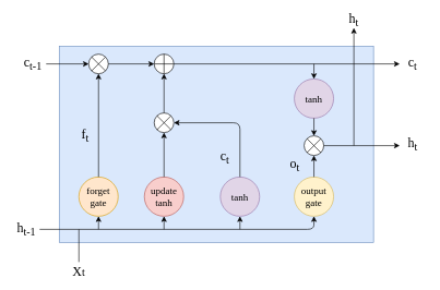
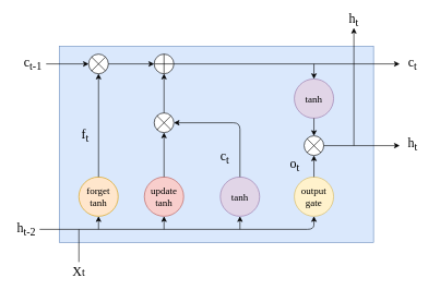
  <mxCell id="0" />
  <mxCell id="1" parent="0" />
  <mxCell id="2" value="" style="rounded=0;whiteSpace=wrap;html=1;fillColor=#dae8fc;strokeColor=#6c8ebf;" parent="1" vertex="1"><mxGeometry x="90" y="70" width="480" height="300" as="geometry" /></mxCell>
  <mxCell id="3" value="" style="ellipse;whiteSpace=wrap;html=1;aspect=fixed;fontFamily=Times New Roman;fillColor=#ffe6cc;strokeColor=#d79b00;" parent="1" vertex="1"><mxGeometry x="120" y="270" width="60" height="60" as="geometry" /></mxCell>
- <mxCell id="4" value="forget&lt;br style=&quot;font-size: 15px;&quot;&gt;gate" style="text;html=1;strokeColor=none;fillColor=none;align=center;verticalAlign=middle;whiteSpace=wrap;rounded=0;fontFamily=Times New Roman;fontSize=15;" parent="1" vertex="1"><mxGeometry x="130" y="290" width="40" height="20" as="geometry" /></mxCell>
+ <mxCell id="4" value="forget&lt;br style=&quot;font-size: 15px;&quot;&gt;tanh" style="text;html=1;strokeColor=none;fillColor=none;align=center;verticalAlign=middle;whiteSpace=wrap;rounded=0;fontFamily=Times New Roman;fontSize=15;" parent="1" vertex="1"><mxGeometry x="130" y="290" width="40" height="20" as="geometry" /></mxCell>
  <mxCell id="5" value="" style="ellipse;whiteSpace=wrap;html=1;aspect=fixed;fontFamily=Times New Roman;fillColor=#f8cecc;strokeColor=#b85450;" parent="1" vertex="1"><mxGeometry x="220" y="270" width="60" height="60" as="geometry" /></mxCell>
  <mxCell id="6" value="update&lt;br style=&quot;font-size: 15px&quot;&gt;tanh" style="text;html=1;strokeColor=none;fillColor=none;align=center;verticalAlign=middle;whiteSpace=wrap;rounded=0;fontFamily=Times New Roman;fontSize=15;" parent="1" vertex="1"><mxGeometry x="230" y="290" width="40" height="20" as="geometry" /></mxCell>
  <mxCell id="7" value="" style="ellipse;whiteSpace=wrap;html=1;aspect=fixed;fontFamily=Times New Roman;fillColor=#e1d5e7;strokeColor=#9673a6;" parent="1" vertex="1"><mxGeometry x="336" y="270" width="60" height="60" as="geometry" /></mxCell>
  <mxCell id="8" value="tanh" style="text;html=1;strokeColor=none;fillColor=none;align=center;verticalAlign=middle;whiteSpace=wrap;rounded=0;fontFamily=Times New Roman;fontSize=15;" parent="1" vertex="1"><mxGeometry x="346" y="290" width="40" height="20" as="geometry" /></mxCell>
  <mxCell id="9" value="" style="ellipse;whiteSpace=wrap;html=1;aspect=fixed;fontFamily=Times New Roman;fillColor=#fff2cc;strokeColor=#d6b656;" parent="1" vertex="1"><mxGeometry x="449" y="270" width="60" height="60" as="geometry" /></mxCell>
  <mxCell id="10" value="output&lt;br style=&quot;font-size: 15px&quot;&gt;gate" style="text;html=1;strokeColor=none;fillColor=none;align=center;verticalAlign=middle;whiteSpace=wrap;rounded=0;fontFamily=Times New Roman;fontSize=15;" parent="1" vertex="1"><mxGeometry x="459" y="290" width="40" height="20" as="geometry" /></mxCell>
  <mxCell id="11" value="" style="shape=orEllipse;perimeter=ellipsePerimeter;whiteSpace=wrap;html=1;backgroundOutline=1;fontFamily=Times New Roman;fontSize=15;" parent="1" vertex="1"><mxGeometry x="235" y="82" width="30" height="30" as="geometry" /></mxCell>
  <mxCell id="12" value="" style="shape=sumEllipse;perimeter=ellipsePerimeter;whiteSpace=wrap;html=1;backgroundOutline=1;fontFamily=Times New Roman;fontSize=15;" parent="1" vertex="1"><mxGeometry x="135" y="82" width="30" height="30" as="geometry" /></mxCell>
  <mxCell id="13" value="" style="shape=sumEllipse;perimeter=ellipsePerimeter;whiteSpace=wrap;html=1;backgroundOutline=1;fontFamily=Times New Roman;fontSize=15;" parent="1" vertex="1"><mxGeometry x="235" y="172" width="30" height="30" as="geometry" /></mxCell>
  <mxCell id="14" value="" style="shape=sumEllipse;perimeter=ellipsePerimeter;whiteSpace=wrap;html=1;backgroundOutline=1;fontFamily=Times New Roman;fontSize=15;" parent="1" vertex="1"><mxGeometry x="464" y="207" width="30" height="30" as="geometry" /></mxCell>
  <mxCell id="15" value="" style="ellipse;whiteSpace=wrap;html=1;aspect=fixed;fontFamily=Times New Roman;fillColor=#e1d5e7;strokeColor=#9673a6;" parent="1" vertex="1"><mxGeometry x="449" y="120" width="60" height="60" as="geometry" /></mxCell>
  <mxCell id="16" value="tanh" style="text;html=1;strokeColor=none;fillColor=none;align=center;verticalAlign=middle;whiteSpace=wrap;rounded=0;fontFamily=Times New Roman;fontSize=15;" parent="1" vertex="1"><mxGeometry x="459" y="140" width="40" height="20" as="geometry" /></mxCell>
  <mxCell id="17" value="" style="edgeStyle=segmentEdgeStyle;endArrow=classic;html=1;fontFamily=Times New Roman;fontSize=15;entryX=0.5;entryY=1;entryDx=0;entryDy=0;" parent="1" target="9" edge="1"><mxGeometry width="50" height="50" relative="1" as="geometry"><mxPoint x="60" y="350" as="sourcePoint" /><mxPoint y="300" as="targetPoint" x="20" /></mxGeometry></mxCell>
  <mxCell id="18" value="" style="endArrow=classic;html=1;fontFamily=Times New Roman;fontSize=15;entryX=0.5;entryY=1;entryDx=0;entryDy=0;" parent="1" target="7" edge="1"><mxGeometry width="50" height="50" relative="1" as="geometry"><mxPoint x="366" y="350" as="sourcePoint" /><mxPoint x="410" y="340" as="targetPoint" /></mxGeometry></mxCell>
  <mxCell id="19" value="" style="endArrow=classic;html=1;fontFamily=Times New Roman;fontSize=15;entryX=0.5;entryY=1;entryDx=0;entryDy=0;" parent="1" target="5" edge="1"><mxGeometry width="50" height="50" relative="1" as="geometry"><mxPoint x="250" y="350" as="sourcePoint" /><mxPoint x="260" y="340" as="targetPoint" /></mxGeometry></mxCell>
  <mxCell id="20" value="" style="endArrow=classic;html=1;fontFamily=Times New Roman;fontSize=15;entryX=0.5;entryY=1;entryDx=0;entryDy=0;" parent="1" target="3" edge="1"><mxGeometry width="50" height="50" relative="1" as="geometry"><mxPoint x="150" y="350" as="sourcePoint" /><mxPoint x="160" y="330" as="targetPoint" /></mxGeometry></mxCell>
  <mxCell id="21" value="" style="endArrow=none;html=1;fontFamily=Times New Roman;fontSize=15;" parent="1" edge="1"><mxGeometry width="50" height="50" relative="1" as="geometry"><mxPoint x="120" y="400" as="sourcePoint" /><mxPoint x="120" y="350" as="targetPoint" /></mxGeometry></mxCell>
  <mxCell id="22" value="" style="endArrow=classic;html=1;fontFamily=Times New Roman;fontSize=15;entryX=0.5;entryY=1;entryDx=0;entryDy=0;exitX=0.5;exitY=0;exitDx=0;exitDy=0;" parent="1" source="9" target="14" edge="1"><mxGeometry width="50" height="50" relative="1" as="geometry"><mxPoint x="440" y="280" as="sourcePoint" /><mxPoint x="490" y="230" as="targetPoint" /></mxGeometry></mxCell>
  <mxCell id="23" value="" style="endArrow=classic;html=1;fontFamily=Times New Roman;fontSize=15;exitX=0.5;exitY=1;exitDx=0;exitDy=0;entryX=0.5;entryY=0;entryDx=0;entryDy=0;" parent="1" source="15" target="14" edge="1"><mxGeometry width="50" height="50" relative="1" as="geometry"><mxPoint x="560" y="220" as="sourcePoint" /><mxPoint x="610" y="170" as="targetPoint" /></mxGeometry></mxCell>
  <mxCell id="24" value="" style="endArrow=classic;html=1;fontFamily=Times New Roman;fontSize=15;exitX=1;exitY=0.5;exitDx=0;exitDy=0;" parent="1" source="14" edge="1"><mxGeometry width="50" height="50" relative="1" as="geometry"><mxPoint x="510" y="240" as="sourcePoint" /><mxPoint x="610" y="222" as="targetPoint" /></mxGeometry></mxCell>
  <mxCell id="25" value="" style="endArrow=classic;html=1;fontFamily=Times New Roman;fontSize=15;" parent="1" edge="1"><mxGeometry width="50" height="50" relative="1" as="geometry"><mxPoint x="540" y="222" as="sourcePoint" /><mxPoint x="540" y="42" as="targetPoint" /></mxGeometry></mxCell>
  <mxCell id="26" value="" style="endArrow=classic;html=1;fontFamily=Times New Roman;fontSize=15;entryX=0;entryY=0.5;entryDx=0;entryDy=0;" parent="1" target="12" edge="1"><mxGeometry width="50" height="50" relative="1" as="geometry"><mxPoint x="70" y="97" as="sourcePoint" /><mxPoint x="100" y="80" as="targetPoint" /></mxGeometry></mxCell>
  <mxCell id="27" value="" style="endArrow=classic;html=1;fontFamily=Times New Roman;fontSize=15;exitX=1;exitY=0.5;exitDx=0;exitDy=0;entryX=0;entryY=0.5;entryDx=0;entryDy=0;" parent="1" source="12" target="11" edge="1"><mxGeometry width="50" height="50" relative="1" as="geometry"><mxPoint x="170" y="130" as="sourcePoint" /><mxPoint x="220" y="80" as="targetPoint" /></mxGeometry></mxCell>
  <mxCell id="28" value="" style="endArrow=classic;html=1;fontFamily=Times New Roman;fontSize=15;exitX=1;exitY=0.5;exitDx=0;exitDy=0;" parent="1" source="11" edge="1"><mxGeometry width="50" height="50" relative="1" as="geometry"><mxPoint x="320" y="130" as="sourcePoint" /><mxPoint x="610" y="97" as="targetPoint" /></mxGeometry></mxCell>
  <mxCell id="29" value="" style="endArrow=classic;html=1;fontFamily=Times New Roman;fontSize=15;entryX=0.5;entryY=1;entryDx=0;entryDy=0;exitX=0.5;exitY=0;exitDx=0;exitDy=0;" parent="1" source="13" target="11" edge="1"><mxGeometry width="50" height="50" relative="1" as="geometry"><mxPoint x="220" y="170" as="sourcePoint" /><mxPoint x="270" y="120" as="targetPoint" /></mxGeometry></mxCell>
  <mxCell id="30" value="" style="endArrow=classic;html=1;fontFamily=Times New Roman;fontSize=15;entryX=0.5;entryY=1;entryDx=0;entryDy=0;exitX=0.5;exitY=0;exitDx=0;exitDy=0;" parent="1" source="5" target="13" edge="1"><mxGeometry width="50" height="50" relative="1" as="geometry"><mxPoint x="230" y="260" as="sourcePoint" /><mxPoint x="280" y="210" as="targetPoint" /></mxGeometry></mxCell>
  <mxCell id="31" value="" style="edgeStyle=segmentEdgeStyle;endArrow=classic;html=1;fontFamily=Times New Roman;fontSize=15;entryX=1;entryY=0.5;entryDx=0;entryDy=0;exitX=0.5;exitY=0;exitDx=0;exitDy=0;" parent="1" source="7" target="13" edge="1"><mxGeometry width="50" height="50" relative="1" as="geometry"><mxPoint x="340" y="250" as="sourcePoint" /><mxPoint x="390" y="200" as="targetPoint" /><Array as="points"><mxPoint x="366" y="187" /></Array></mxGeometry></mxCell>
  <mxCell id="32" value="" style="endArrow=classic;html=1;fontFamily=Times New Roman;fontSize=15;entryX=0.5;entryY=0;entryDx=0;entryDy=0;" parent="1" target="15" edge="1"><mxGeometry width="50" height="50" relative="1" as="geometry"><mxPoint x="479" y="97" as="sourcePoint" /><mxPoint x="479" y="117" as="targetPoint" /></mxGeometry></mxCell>
  <mxCell id="33" value="c&lt;sub&gt;t-1&lt;/sub&gt;" style="text;html=1;strokeColor=none;fillColor=none;align=center;verticalAlign=middle;whiteSpace=wrap;rounded=0;fontFamily=Times New Roman;fontSize=20;" parent="1" vertex="1"><mxGeometry x="30" y="86" width="40" height="20" as="geometry" /></mxCell>
- <mxCell id="34" value="h&lt;sub&gt;t-1&lt;/sub&gt;" style="text;html=1;strokeColor=none;fillColor=none;align=center;verticalAlign=middle;whiteSpace=wrap;rounded=0;fontFamily=Times New Roman;fontSize=20;" parent="1" vertex="1"><mxGeometry y="340" width="40" height="20" as="geometry" x="20" /></mxCell>
+ <mxCell id="34" value="h&lt;sub&gt;t-2&lt;/sub&gt;" style="text;html=1;strokeColor=none;fillColor=none;align=center;verticalAlign=middle;whiteSpace=wrap;rounded=0;fontFamily=Times New Roman;fontSize=20;" parent="1" vertex="1"><mxGeometry y="340" width="40" height="20" as="geometry" x="20" /></mxCell>
  <mxCell id="35" value="f&lt;sub&gt;t&lt;/sub&gt;" style="text;html=1;strokeColor=none;fillColor=none;align=center;verticalAlign=middle;whiteSpace=wrap;rounded=0;fontFamily=Times New Roman;fontSize=20;" parent="1" vertex="1"><mxGeometry x="110" y="197" width="40" height="20" as="geometry" /></mxCell>
  <mxCell id="36" value="" style="endArrow=classic;html=1;fontFamily=Times New Roman;fontSize=20;entryX=0.5;entryY=1;entryDx=0;entryDy=0;exitX=0.5;exitY=0;exitDx=0;exitDy=0;" parent="1" source="3" target="12" edge="1"><mxGeometry width="50" height="50" relative="1" as="geometry"><mxPoint x="120" y="180" as="sourcePoint" /><mxPoint x="170" y="130" as="targetPoint" /></mxGeometry></mxCell>
  <mxCell id="37" value="c&lt;sub&gt;t&lt;/sub&gt;" style="text;html=1;strokeColor=none;fillColor=none;align=center;verticalAlign=middle;whiteSpace=wrap;rounded=0;fontFamily=Times New Roman;fontSize=20;" parent="1" vertex="1"><mxGeometry x="323" y="230" width="40" height="20" as="geometry" /></mxCell>
  <mxCell id="38" value="o&lt;sub&gt;t&lt;/sub&gt;" style="text;html=1;strokeColor=none;fillColor=none;align=center;verticalAlign=middle;whiteSpace=wrap;rounded=0;fontFamily=Times New Roman;fontSize=20;" parent="1" vertex="1"><mxGeometry x="430" y="241" width="40" height="20" as="geometry" /></mxCell>
  <mxCell id="39" value="h&lt;sub&gt;t&lt;/sub&gt;" style="text;html=1;strokeColor=none;fillColor=none;align=center;verticalAlign=middle;whiteSpace=wrap;rounded=0;fontFamily=Times New Roman;fontSize=20;" parent="1" vertex="1"><mxGeometry x="610" y="210" width="40" height="20" as="geometry" /></mxCell>
  <mxCell id="40" value="c&lt;sub&gt;t&lt;/sub&gt;" style="text;html=1;strokeColor=none;fillColor=none;align=center;verticalAlign=middle;whiteSpace=wrap;rounded=0;fontFamily=Times New Roman;fontSize=20;" parent="1" vertex="1"><mxGeometry x="610" y="86" width="40" height="20" as="geometry" /></mxCell>
  <mxCell id="41" value="h&lt;sub&gt;t&lt;/sub&gt;" style="text;html=1;strokeColor=none;fillColor=none;align=center;verticalAlign=middle;whiteSpace=wrap;rounded=0;fontFamily=Times New Roman;fontSize=20;" parent="1" vertex="1"><mxGeometry x="520" y="20" width="40" height="20" as="geometry" /></mxCell>
  <mxCell id="42" value="&lt;sub&gt;&lt;span style=&quot;font-size: 20px&quot;&gt;X&lt;/span&gt;t&lt;/sub&gt;" style="text;html=1;strokeColor=none;fillColor=none;align=center;verticalAlign=middle;whiteSpace=wrap;rounded=0;fontFamily=Times New Roman;fontSize=20;" parent="1" vertex="1"><mxGeometry x="100" y="401" width="40" height="20" as="geometry" /></mxCell>
